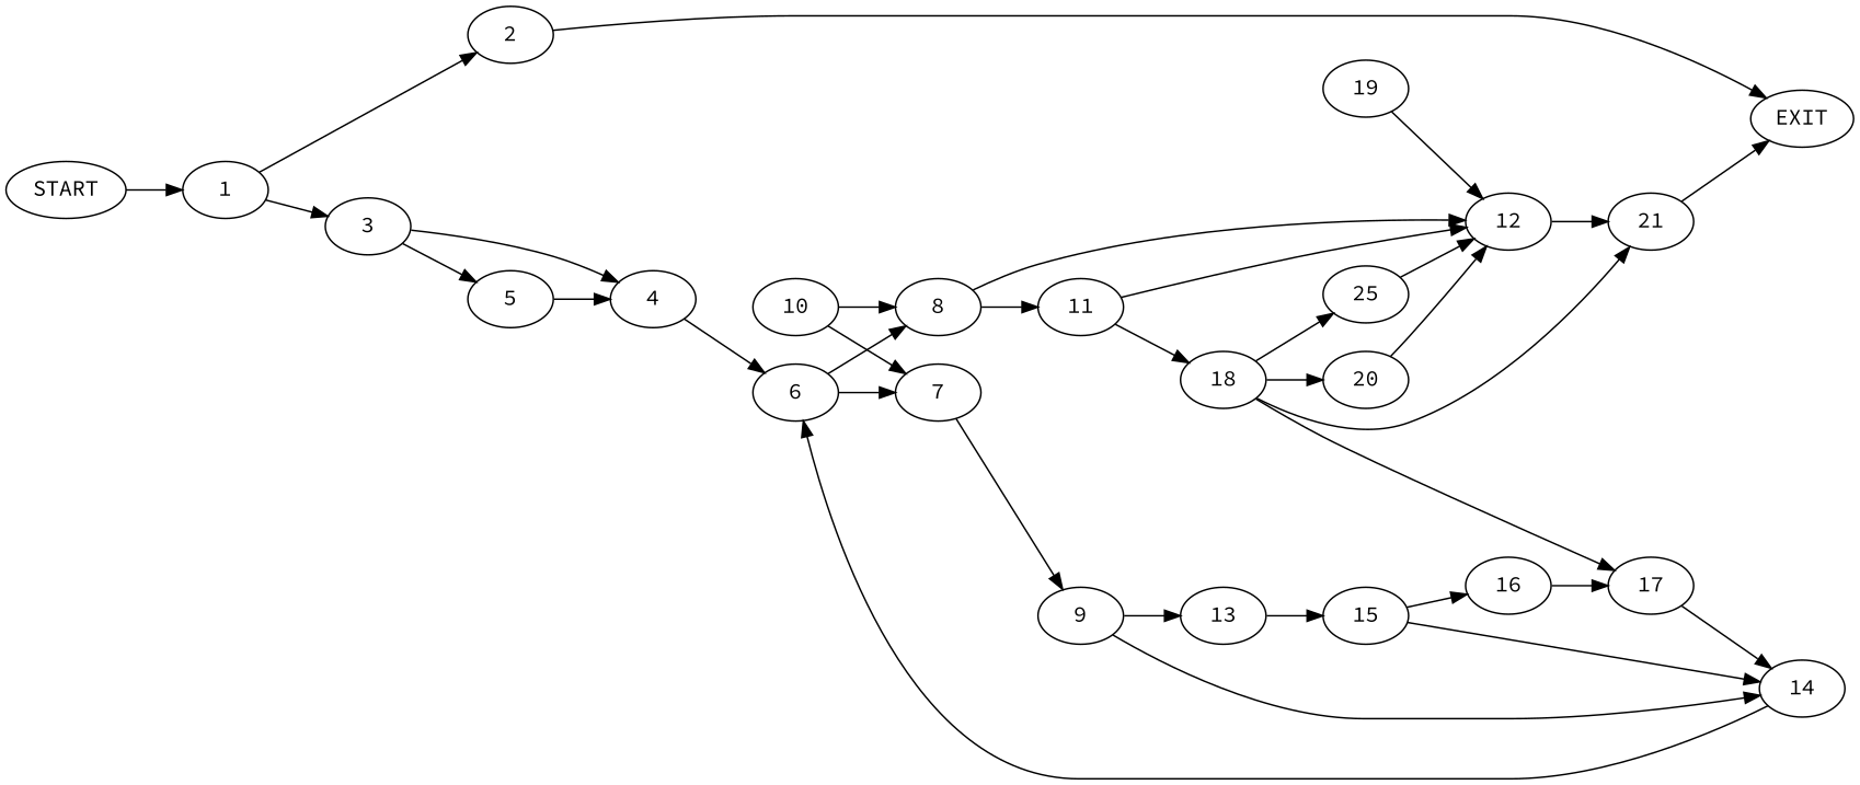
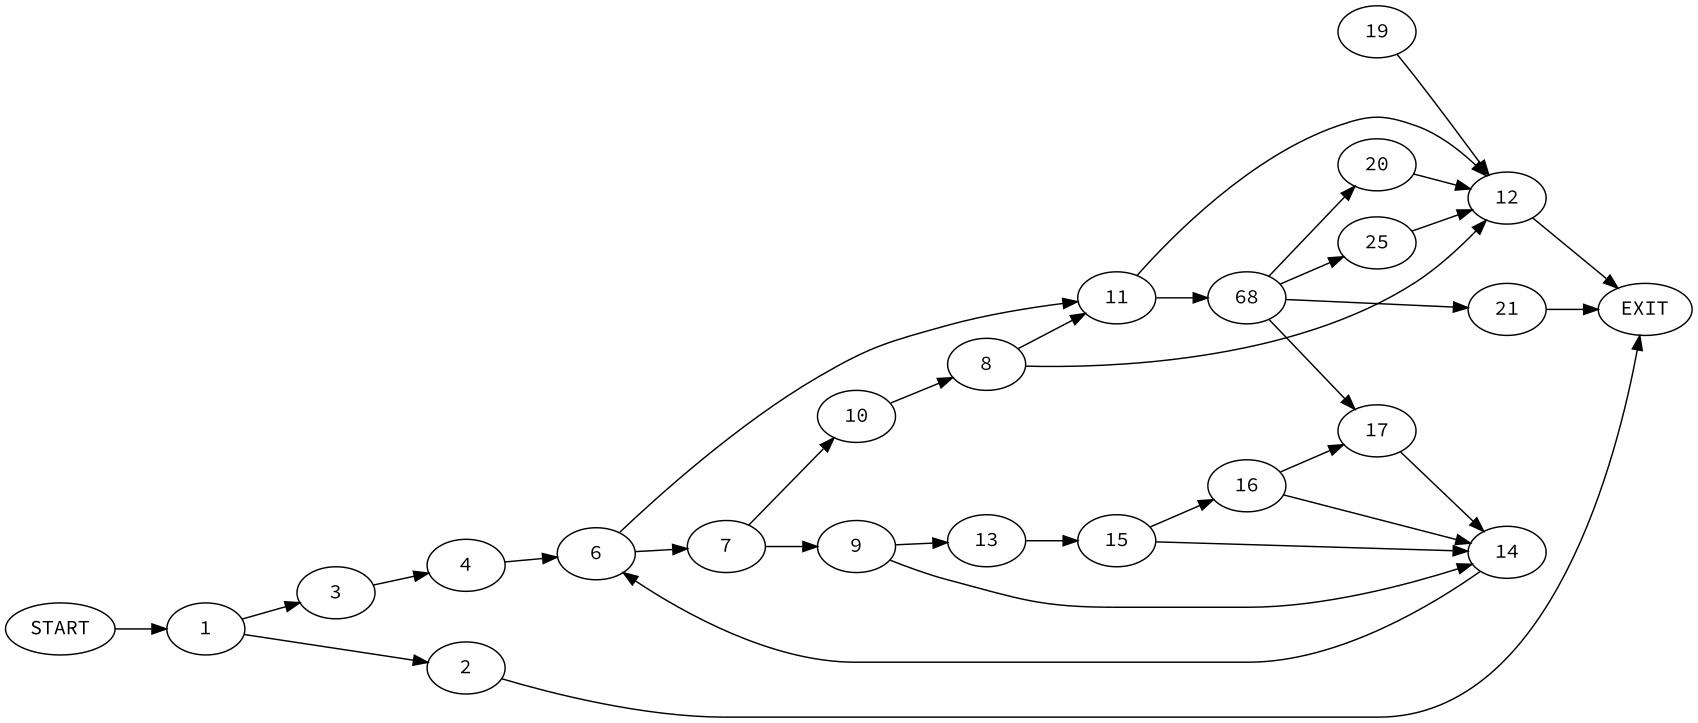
  digraph {
    fontname="Source Code Pro"
    rankdir=LR
    node [fontname="Source Code Pro"]
    edge [fontname="Source Code Pro"]
    n1 [label=START]
    1
    2
    3
    n5 [label=EXIT]
    4
-   5
    6
    7
    8
    9
    10
    11
    12
    13
    14
-   18
+   18 [label=68]
    15
    17
    20
    21
    n22 [label=25]
    16
    19
    n1 -> 1
    1 -> 2
    1 -> 3
    2 -> n5
    3 -> 4
-   3 -> 5
    4 -> 6
-   5 -> 4
    6 -> 7
-   6 -> 8
+   6 -> 11
    7 -> 9
-   10 -> 7
+   7 -> 10
    8 -> 11
    8 -> 12
    9 -> 13
    9 -> 14
    10 -> 8
    11 -> 12
    11 -> 18
-   12 -> 21
+   12 -> n5
    13 -> 15
    14 -> 6
    18 -> 17
    18 -> 20
    18 -> 21
    18 -> n22
    15 -> 14
    15 -> 16
    17 -> 14
    20 -> 12
    21 -> n5
    n22 -> 12
+   16 -> 14
    16 -> 17
    19 -> 12
  }
